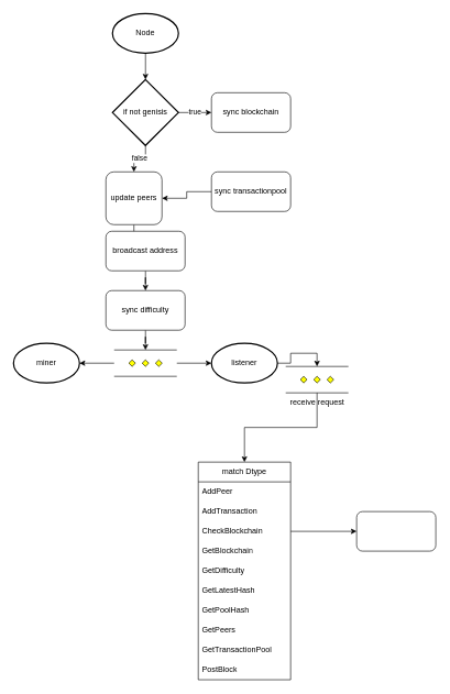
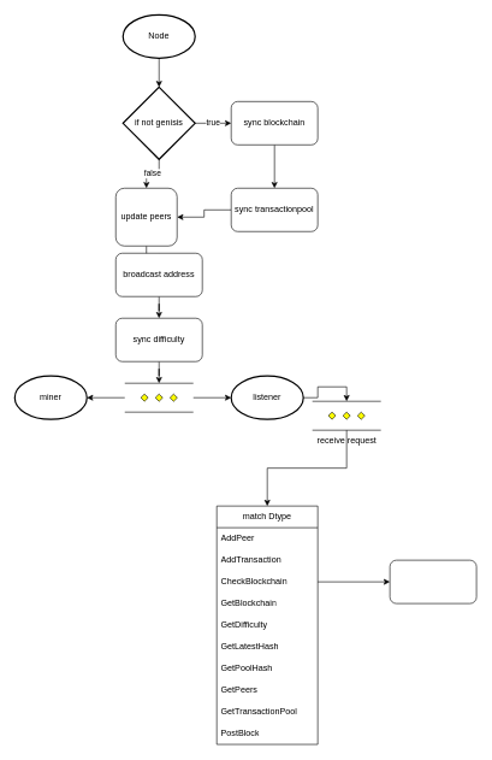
  <mxCell id="0" />
  <mxCell id="1" parent="0" />
  <mxCell id="2" value="Node" style="strokeWidth=2;html=1;shape=mxgraph.flowchart.start_1;whiteSpace=wrap;" vertex="1" parent="1"><mxGeometry x="170" y="20" width="100" height="60" as="geometry" /></mxCell>
  <mxCell id="3" value="true" style="edgeStyle=orthogonalEdgeStyle;rounded=0;orthogonalLoop=1;jettySize=auto;html=1;entryX=0;entryY=0.5;entryDx=0;entryDy=0;" edge="1" parent="1" source="5" target="8"><mxGeometry relative="1" as="geometry"><mxPoint x="350" y="170" as="targetPoint" /></mxGeometry></mxCell>
  <mxCell id="4" value="false" style="edgeStyle=orthogonalEdgeStyle;rounded=0;orthogonalLoop=1;jettySize=auto;html=1;entryX=0.5;entryY=0;entryDx=0;entryDy=0;" edge="1" parent="1" source="5" target="12"><mxGeometry relative="1" as="geometry"><mxPoint x="80" y="170" as="targetPoint" /></mxGeometry></mxCell>
  <mxCell id="5" value="if not genisis" style="strokeWidth=2;html=1;shape=mxgraph.flowchart.decision;whiteSpace=wrap;" vertex="1" parent="1"><mxGeometry x="170" width="100" height="100" as="geometry" y="120" /></mxCell>
  <mxCell id="6" style="edgeStyle=orthogonalEdgeStyle;rounded=0;orthogonalLoop=1;jettySize=auto;html=1;entryX=0.5;entryY=0;entryDx=0;entryDy=0;entryPerimeter=0;" edge="1" parent="1" source="2" target="5"><mxGeometry relative="1" as="geometry" /></mxCell>
+ <mxCell id="7" style="edgeStyle=orthogonalEdgeStyle;rounded=0;orthogonalLoop=1;jettySize=auto;html=1;entryX=0.5;entryY=0;entryDx=0;entryDy=0;" edge="1" parent="1" source="8" target="10"><mxGeometry relative="1" as="geometry" /></mxCell>
  <mxCell id="8" value="sync blockchain" style="rounded=1;whiteSpace=wrap;html=1;" vertex="1" parent="1"><mxGeometry x="320" y="140" width="120" height="60" as="geometry" /></mxCell>
  <mxCell id="9" style="edgeStyle=orthogonalEdgeStyle;rounded=0;orthogonalLoop=1;jettySize=auto;html=1;" edge="1" parent="1" source="10" target="12"><mxGeometry relative="1" as="geometry" /></mxCell>
  <mxCell id="10" value="sync transactionpool" style="rounded=1;whiteSpace=wrap;html=1;" vertex="1" parent="1"><mxGeometry x="320" y="260" width="120" height="60" as="geometry" /></mxCell>
  <mxCell id="11" style="edgeStyle=orthogonalEdgeStyle;rounded=0;orthogonalLoop=1;jettySize=auto;html=1;entryX=0.5;entryY=0;entryDx=0;entryDy=0;" edge="1" parent="1" source="12" target="14"><mxGeometry relative="1" as="geometry" /></mxCell>
  <mxCell id="12" value="update peers" style="rounded=1;whiteSpace=wrap;html=1;" vertex="1" parent="1"><mxGeometry x="160" y="260" width="85" height="80" as="geometry" /></mxCell>
  <mxCell id="13" style="edgeStyle=orthogonalEdgeStyle;rounded=0;orthogonalLoop=1;jettySize=auto;html=1;entryX=0.5;entryY=0;entryDx=0;entryDy=0;" edge="1" parent="1" source="14" target="16"><mxGeometry relative="1" as="geometry" /></mxCell>
  <mxCell id="14" value="broadcast address" style="rounded=1;whiteSpace=wrap;html=1;" vertex="1" parent="1"><mxGeometry x="160" y="350" width="120" height="60" as="geometry" /></mxCell>
  <mxCell id="15" style="edgeStyle=orthogonalEdgeStyle;rounded=0;orthogonalLoop=1;jettySize=auto;html=1;entryX=0.5;entryY=0;entryDx=0;entryDy=0;entryPerimeter=0;" edge="1" parent="1" source="16" target="17"><mxGeometry relative="1" as="geometry"><mxPoint x="220" y="530" as="targetPoint" /></mxGeometry></mxCell>
  <mxCell id="16" value="sync difficulty" style="rounded=1;whiteSpace=wrap;html=1;" vertex="1" parent="1"><mxGeometry x="160" y="440" width="120" height="60" as="geometry" /></mxCell>
  <mxCell id="17" value="" style="verticalLabelPosition=bottom;verticalAlign=top;html=1;shape=mxgraph.flowchart.parallel_mode;pointerEvents=1" vertex="1" parent="1"><mxGeometry x="172.5" y="530" width="95" height="40" as="geometry" /></mxCell>
  <mxCell id="18" value="miner" style="strokeWidth=2;html=1;shape=mxgraph.flowchart.start_1;whiteSpace=wrap;" vertex="1" parent="1"><mxGeometry x="20" y="520" width="100" height="60" as="geometry" /></mxCell>
  <mxCell id="19" style="edgeStyle=orthogonalEdgeStyle;rounded=0;orthogonalLoop=1;jettySize=auto;html=1;entryX=1;entryY=0.5;entryDx=0;entryDy=0;entryPerimeter=0;" edge="1" parent="1" source="17" target="18"><mxGeometry relative="1" as="geometry" /></mxCell>
  <mxCell id="20" value="listener" style="strokeWidth=2;html=1;shape=mxgraph.flowchart.start_1;whiteSpace=wrap;" vertex="1" parent="1"><mxGeometry x="320" y="520" width="100" height="60" as="geometry" /></mxCell>
  <mxCell id="21" style="edgeStyle=orthogonalEdgeStyle;rounded=0;orthogonalLoop=1;jettySize=auto;html=1;entryX=0;entryY=0.5;entryDx=0;entryDy=0;entryPerimeter=0;" edge="1" parent="1" source="17" target="20"><mxGeometry relative="1" as="geometry" /></mxCell>
  <mxCell id="22" value="match Dtype" style="swimlane;fontStyle=0;childLayout=stackLayout;horizontal=1;startSize=30;horizontalStack=0;resizeParent=1;resizeParentMax=0;resizeLast=0;collapsible=1;marginBottom=0;whiteSpace=wrap;html=1;enumerate=0;" vertex="1" parent="1"><mxGeometry x="300" y="700" width="140" height="330" as="geometry"><mxRectangle x="500" y="510" width="110" height="30" as="alternateBounds" /></mxGeometry></mxCell>
  <mxCell id="23" value="AddPeer" style="text;strokeColor=none;fillColor=none;align=left;verticalAlign=middle;spacingLeft=4;spacingRight=4;overflow=hidden;points=[[0,0.5],[1,0.5]];portConstraint=eastwest;rotatable=0;whiteSpace=wrap;html=1;" vertex="1" parent="22"><mxGeometry y="30" width="140" height="30" as="geometry" /></mxCell>
  <mxCell id="24" value="AddTransaction" style="text;strokeColor=none;fillColor=none;align=left;verticalAlign=middle;spacingLeft=4;spacingRight=4;overflow=hidden;points=[[0,0.5],[1,0.5]];portConstraint=eastwest;rotatable=0;whiteSpace=wrap;html=1;" vertex="1" parent="22"><mxGeometry y="60" width="140" height="30" as="geometry" /></mxCell>
  <mxCell id="25" value="CheckBlockchain" style="text;strokeColor=none;fillColor=none;align=left;verticalAlign=middle;spacingLeft=4;spacingRight=4;overflow=hidden;points=[[0,0.5],[1,0.5]];portConstraint=eastwest;rotatable=0;whiteSpace=wrap;html=1;" vertex="1" parent="22"><mxGeometry y="90" width="140" height="30" as="geometry" /></mxCell>
  <mxCell id="26" value="GetBlockchain" style="text;strokeColor=none;fillColor=none;align=left;verticalAlign=middle;spacingLeft=4;spacingRight=4;overflow=hidden;points=[[0,0.5],[1,0.5]];portConstraint=eastwest;rotatable=0;whiteSpace=wrap;html=1;" vertex="1" parent="22"><mxGeometry y="120" width="140" height="30" as="geometry" /></mxCell>
  <mxCell id="27" value="GetDifficulty" style="text;strokeColor=none;fillColor=none;align=left;verticalAlign=middle;spacingLeft=4;spacingRight=4;overflow=hidden;points=[[0,0.5],[1,0.5]];portConstraint=eastwest;rotatable=0;whiteSpace=wrap;html=1;" vertex="1" parent="22"><mxGeometry y="150" width="140" height="30" as="geometry" /></mxCell>
  <mxCell id="28" value="GetLatestHash" style="text;strokeColor=none;fillColor=none;align=left;verticalAlign=middle;spacingLeft=4;spacingRight=4;overflow=hidden;points=[[0,0.5],[1,0.5]];portConstraint=eastwest;rotatable=0;whiteSpace=wrap;html=1;" vertex="1" parent="22"><mxGeometry y="180" width="140" height="30" as="geometry" /></mxCell>
  <mxCell id="29" value="GetPoolHash" style="text;strokeColor=none;fillColor=none;align=left;verticalAlign=middle;spacingLeft=4;spacingRight=4;overflow=hidden;points=[[0,0.5],[1,0.5]];portConstraint=eastwest;rotatable=0;whiteSpace=wrap;html=1;" vertex="1" parent="22"><mxGeometry y="210" width="140" height="30" as="geometry" /></mxCell>
  <mxCell id="30" value="GetPeers" style="text;strokeColor=none;fillColor=none;align=left;verticalAlign=middle;spacingLeft=4;spacingRight=4;overflow=hidden;points=[[0,0.5],[1,0.5]];portConstraint=eastwest;rotatable=0;whiteSpace=wrap;html=1;" vertex="1" parent="22"><mxGeometry y="240" width="140" height="30" as="geometry" /></mxCell>
  <mxCell id="31" value="GetTransactionPool" style="text;strokeColor=none;fillColor=none;align=left;verticalAlign=middle;spacingLeft=4;spacingRight=4;overflow=hidden;points=[[0,0.5],[1,0.5]];portConstraint=eastwest;rotatable=0;whiteSpace=wrap;html=1;" vertex="1" parent="22"><mxGeometry y="270" width="140" height="30" as="geometry" /></mxCell>
  <mxCell id="32" value="PostBlock" style="text;strokeColor=none;fillColor=none;align=left;verticalAlign=middle;spacingLeft=4;spacingRight=4;overflow=hidden;points=[[0,0.5],[1,0.5]];portConstraint=eastwest;rotatable=0;whiteSpace=wrap;html=1;" vertex="1" parent="22"><mxGeometry y="300" width="140" height="30" as="geometry" /></mxCell>
  <mxCell id="33" value="" style="rounded=1;whiteSpace=wrap;html=1;" vertex="1" parent="1"><mxGeometry x="540" y="775" width="120" height="60" as="geometry" /></mxCell>
  <mxCell id="34" style="edgeStyle=orthogonalEdgeStyle;rounded=0;orthogonalLoop=1;jettySize=auto;html=1;entryX=0.5;entryY=0;entryDx=0;entryDy=0;" edge="1" parent="1" source="35" target="22"><mxGeometry relative="1" as="geometry" /></mxCell>
  <mxCell id="35" value="receive request" style="verticalLabelPosition=bottom;verticalAlign=top;html=1;shape=mxgraph.flowchart.parallel_mode;pointerEvents=1" vertex="1" parent="1"><mxGeometry x="432.5" y="555" width="95" height="40" as="geometry" /></mxCell>
  <mxCell id="36" style="edgeStyle=orthogonalEdgeStyle;rounded=0;orthogonalLoop=1;jettySize=auto;html=1;entryX=0.5;entryY=0;entryDx=0;entryDy=0;entryPerimeter=0;" edge="1" parent="1" source="20" target="35"><mxGeometry relative="1" as="geometry" /></mxCell>
  <mxCell id="37" style="edgeStyle=orthogonalEdgeStyle;rounded=0;orthogonalLoop=1;jettySize=auto;html=1;entryX=0;entryY=0.5;entryDx=0;entryDy=0;" edge="1" parent="1" source="25" target="33"><mxGeometry relative="1" as="geometry" /></mxCell>
